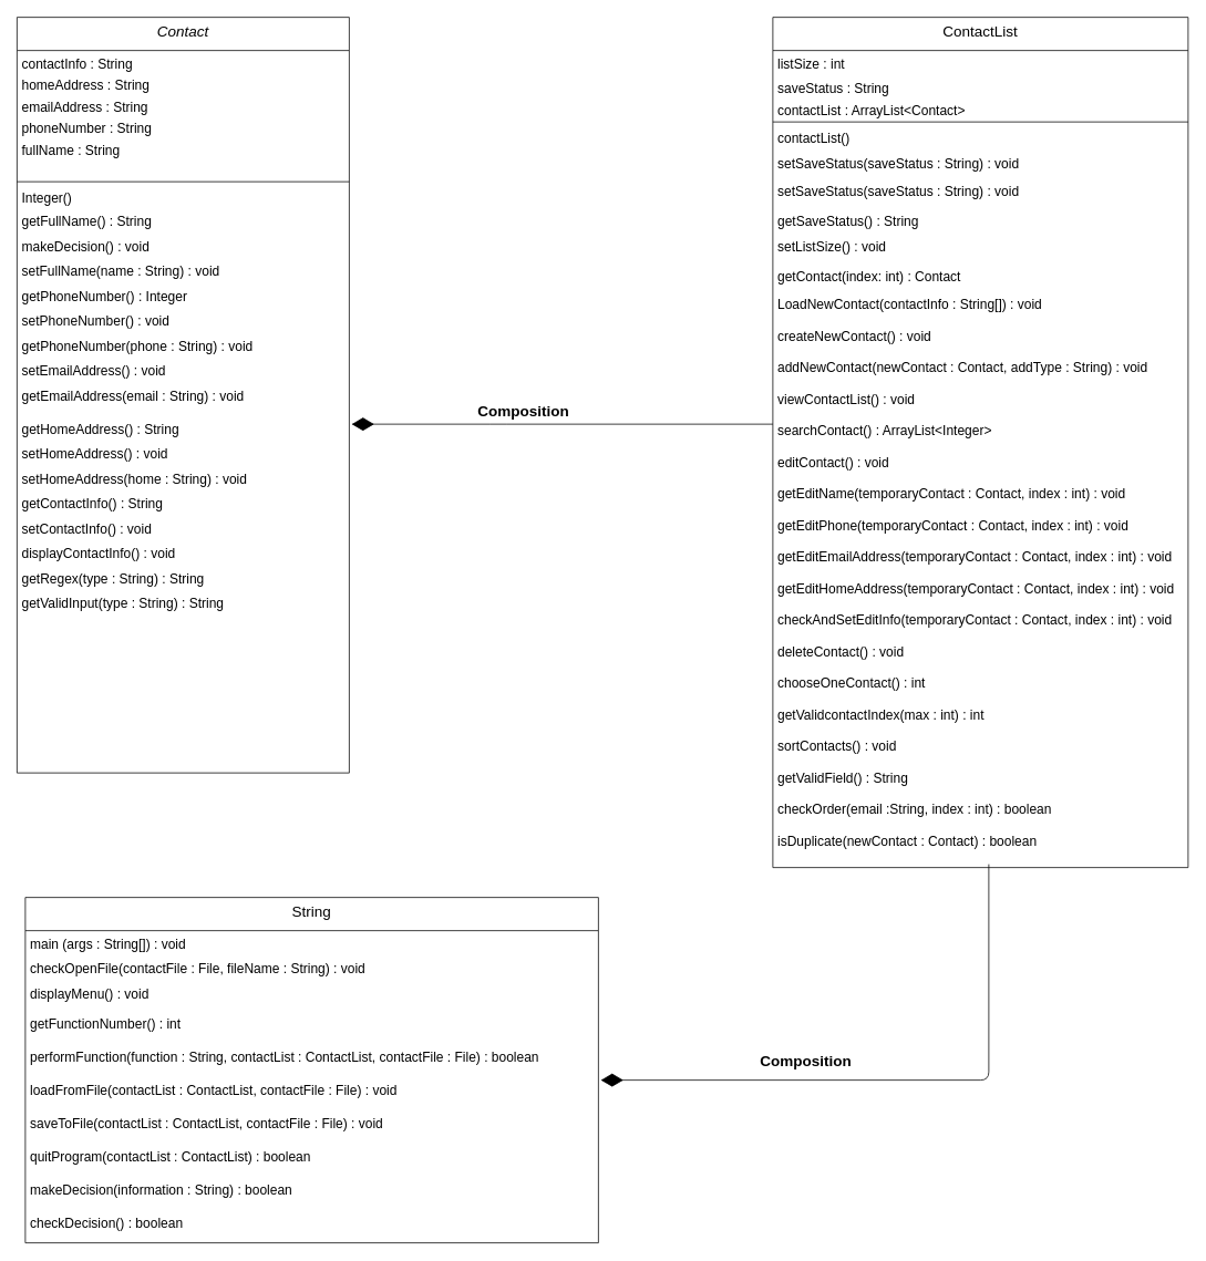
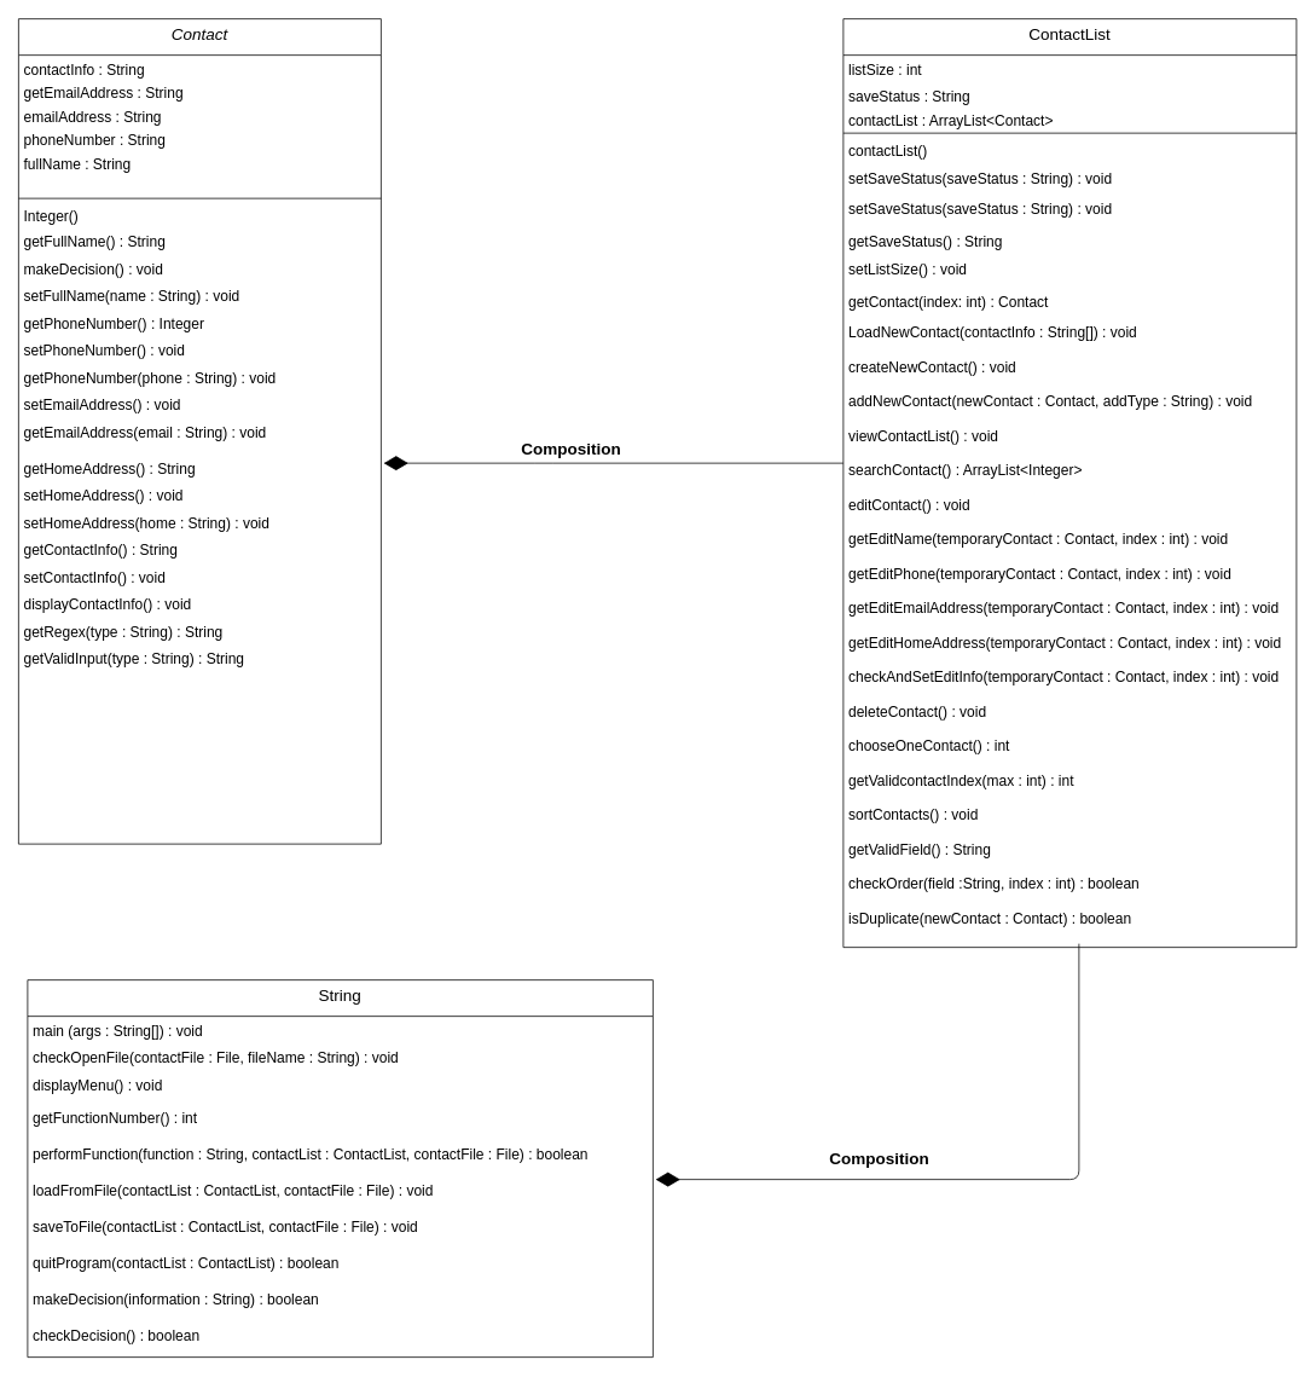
  <mxCell id="0" />
  <mxCell id="1" parent="0" />
  <mxCell id="2" value="Contact" style="swimlane;fontStyle=2;align=center;verticalAlign=top;childLayout=stackLayout;horizontal=1;startSize=40;horizontalStack=0;resizeParent=1;resizeLast=0;collapsible=1;marginBottom=0;rounded=0;shadow=0;strokeWidth=1;fontSize=18;" parent="1" vertex="1"><mxGeometry x="20" y="20" width="400" height="910" as="geometry"><mxRectangle x="-90" y="80" width="160" height="26" as="alternateBounds" /></mxGeometry></mxCell>
  <mxCell id="3" value="contactInfo : String" style="text;align=left;verticalAlign=top;spacingLeft=4;spacingRight=4;overflow=hidden;rotatable=0;points=[[0,0.5],[1,0.5]];portConstraint=eastwest;fontSize=16;" parent="2" vertex="1"><mxGeometry y="40" width="400" height="26" as="geometry" /></mxCell>
- <mxCell id="4" value="homeAddress : String" style="text;align=left;verticalAlign=top;spacingLeft=4;spacingRight=4;overflow=hidden;rotatable=0;points=[[0,0.5],[1,0.5]];portConstraint=eastwest;fontSize=16;" vertex="1" parent="2"><mxGeometry y="66" width="400" height="26" as="geometry" /></mxCell>
+ <mxCell id="4" value="getEmailAddress : String" style="text;align=left;verticalAlign=top;spacingLeft=4;spacingRight=4;overflow=hidden;rotatable=0;points=[[0,0.5],[1,0.5]];portConstraint=eastwest;fontSize=16;" vertex="1" parent="2"><mxGeometry y="66" width="400" height="26" as="geometry" /></mxCell>
  <mxCell id="5" value="emailAddress : String" style="text;align=left;verticalAlign=top;spacingLeft=4;spacingRight=4;overflow=hidden;rotatable=0;points=[[0,0.5],[1,0.5]];portConstraint=eastwest;fontSize=16;" vertex="1" parent="2"><mxGeometry y="92" width="400" height="26" as="geometry" /></mxCell>
  <mxCell id="6" value="phoneNumber : String" style="text;align=left;verticalAlign=top;spacingLeft=4;spacingRight=4;overflow=hidden;rotatable=0;points=[[0,0.5],[1,0.5]];portConstraint=eastwest;fontSize=16;" vertex="1" parent="2"><mxGeometry y="118" width="400" height="26" as="geometry" /></mxCell>
  <mxCell id="7" value="fullName : String" style="text;align=left;verticalAlign=top;spacingLeft=4;spacingRight=4;overflow=hidden;rotatable=0;points=[[0,0.5],[1,0.5]];portConstraint=eastwest;fontSize=16;" vertex="1" parent="2"><mxGeometry y="144" width="400" height="50" as="geometry" /></mxCell>
  <mxCell id="8" value="" style="line;html=1;strokeWidth=1;align=left;verticalAlign=middle;spacingTop=-1;spacingLeft=3;spacingRight=3;rotatable=0;labelPosition=right;points=[];portConstraint=eastwest;" parent="2" vertex="1"><mxGeometry y="194" width="400" height="8" as="geometry" /></mxCell>
  <mxCell id="9" value="Integer()" style="text;align=left;verticalAlign=top;spacingLeft=4;spacingRight=4;overflow=hidden;rotatable=0;points=[[0,0.5],[1,0.5]];portConstraint=eastwest;fontSize=16;" vertex="1" parent="2"><mxGeometry y="202" width="400" height="28" as="geometry" /></mxCell>
  <mxCell id="10" value="getFullName() : String" style="text;align=left;verticalAlign=top;spacingLeft=4;spacingRight=4;overflow=hidden;rotatable=0;points=[[0,0.5],[1,0.5]];portConstraint=eastwest;fontSize=16;" vertex="1" parent="2"><mxGeometry y="230" width="400" height="30" as="geometry" /></mxCell>
  <mxCell id="11" value="makeDecision() : void" style="text;align=left;verticalAlign=top;spacingLeft=4;spacingRight=4;overflow=hidden;rotatable=0;points=[[0,0.5],[1,0.5]];portConstraint=eastwest;fontSize=16;" vertex="1" parent="2"><mxGeometry y="260" width="400" height="30" as="geometry" /></mxCell>
  <mxCell id="12" value="setFullName(name : String) : void" style="text;align=left;verticalAlign=top;spacingLeft=4;spacingRight=4;overflow=hidden;rotatable=0;points=[[0,0.5],[1,0.5]];portConstraint=eastwest;fontSize=16;" vertex="1" parent="2"><mxGeometry y="290" width="400" height="30" as="geometry" /></mxCell>
  <mxCell id="13" value="getPhoneNumber() : Integer" style="text;align=left;verticalAlign=top;spacingLeft=4;spacingRight=4;overflow=hidden;rotatable=0;points=[[0,0.5],[1,0.5]];portConstraint=eastwest;fontSize=16;" vertex="1" parent="2"><mxGeometry y="320" width="400" height="30" as="geometry" /></mxCell>
  <mxCell id="14" value="setPhoneNumber() : void" style="text;align=left;verticalAlign=top;spacingLeft=4;spacingRight=4;overflow=hidden;rotatable=0;points=[[0,0.5],[1,0.5]];portConstraint=eastwest;fontSize=16;" vertex="1" parent="2"><mxGeometry y="350" width="400" height="30" as="geometry" /></mxCell>
  <mxCell id="15" value="getPhoneNumber(phone : String) : void" style="text;align=left;verticalAlign=top;spacingLeft=4;spacingRight=4;overflow=hidden;rotatable=0;points=[[0,0.5],[1,0.5]];portConstraint=eastwest;fontSize=16;" vertex="1" parent="2"><mxGeometry y="380" width="400" height="30" as="geometry" /></mxCell>
  <mxCell id="16" value="setEmailAddress() : void" style="text;align=left;verticalAlign=top;spacingLeft=4;spacingRight=4;overflow=hidden;rotatable=0;points=[[0,0.5],[1,0.5]];portConstraint=eastwest;fontSize=16;" vertex="1" parent="2"><mxGeometry y="410" width="400" height="30" as="geometry" /></mxCell>
  <mxCell id="17" value="getEmailAddress(email : String) : void" style="text;align=left;verticalAlign=top;spacingLeft=4;spacingRight=4;overflow=hidden;rotatable=0;points=[[0,0.5],[1,0.5]];portConstraint=eastwest;fontSize=16;" vertex="1" parent="2"><mxGeometry y="440" width="400" height="40" as="geometry" /></mxCell>
  <mxCell id="18" value="getHomeAddress() : String" style="text;align=left;verticalAlign=top;spacingLeft=4;spacingRight=4;overflow=hidden;rotatable=0;points=[[0,0.5],[1,0.5]];portConstraint=eastwest;fontSize=16;" vertex="1" parent="2"><mxGeometry y="480" width="400" height="30" as="geometry" /></mxCell>
  <mxCell id="19" value="setHomeAddress() : void" style="text;align=left;verticalAlign=top;spacingLeft=4;spacingRight=4;overflow=hidden;rotatable=0;points=[[0,0.5],[1,0.5]];portConstraint=eastwest;fontSize=16;" vertex="1" parent="2"><mxGeometry y="510" width="400" height="30" as="geometry" /></mxCell>
  <mxCell id="20" value="setHomeAddress(home : String) : void" style="text;align=left;verticalAlign=top;spacingLeft=4;spacingRight=4;overflow=hidden;rotatable=0;points=[[0,0.5],[1,0.5]];portConstraint=eastwest;fontSize=16;" vertex="1" parent="2"><mxGeometry y="540" width="400" height="30" as="geometry" /></mxCell>
  <mxCell id="21" value="getContactInfo() : String" style="text;align=left;verticalAlign=top;spacingLeft=4;spacingRight=4;overflow=hidden;rotatable=0;points=[[0,0.5],[1,0.5]];portConstraint=eastwest;fontSize=16;" vertex="1" parent="2"><mxGeometry y="570" width="400" height="30" as="geometry" /></mxCell>
  <mxCell id="22" value="setContactInfo() : void" style="text;align=left;verticalAlign=top;spacingLeft=4;spacingRight=4;overflow=hidden;rotatable=0;points=[[0,0.5],[1,0.5]];portConstraint=eastwest;fontSize=16;" vertex="1" parent="2"><mxGeometry y="600" width="400" height="30" as="geometry" /></mxCell>
  <mxCell id="23" value="displayContactInfo() : void" style="text;align=left;verticalAlign=top;spacingLeft=4;spacingRight=4;overflow=hidden;rotatable=0;points=[[0,0.5],[1,0.5]];portConstraint=eastwest;fontSize=16;" vertex="1" parent="2"><mxGeometry y="630" width="400" height="30" as="geometry" /></mxCell>
  <mxCell id="24" value="getRegex(type : String) : String" style="text;align=left;verticalAlign=top;spacingLeft=4;spacingRight=4;overflow=hidden;rotatable=0;points=[[0,0.5],[1,0.5]];portConstraint=eastwest;fontSize=16;" vertex="1" parent="2"><mxGeometry y="660" width="400" height="30" as="geometry" /></mxCell>
  <mxCell id="25" value="getValidInput(type : String) : String" style="text;align=left;verticalAlign=top;spacingLeft=4;spacingRight=4;overflow=hidden;rotatable=0;points=[[0,0.5],[1,0.5]];portConstraint=eastwest;fontSize=16;" vertex="1" parent="2"><mxGeometry y="690" width="400" height="50" as="geometry" /></mxCell>
  <mxCell id="26" value="String" style="swimlane;fontStyle=0;align=center;verticalAlign=top;childLayout=stackLayout;horizontal=1;startSize=40;horizontalStack=0;resizeParent=1;resizeLast=0;collapsible=1;marginBottom=0;rounded=0;shadow=0;strokeWidth=1;fontSize=18;" parent="1" vertex="1"><mxGeometry x="30" y="1080" width="690" height="416" as="geometry"><mxRectangle x="130" y="380" width="160" height="26" as="alternateBounds" /></mxGeometry></mxCell>
  <mxCell id="27" value="main (args : String[]) : void" style="text;align=left;verticalAlign=top;spacingLeft=4;spacingRight=4;overflow=hidden;rotatable=0;points=[[0,0.5],[1,0.5]];portConstraint=eastwest;fontSize=16;" parent="26" vertex="1"><mxGeometry y="40" width="690" height="30" as="geometry" /></mxCell>
  <mxCell id="28" value="checkOpenFile(contactFile : File, fileName : String) : void" style="text;align=left;verticalAlign=top;spacingLeft=4;spacingRight=4;overflow=hidden;rotatable=0;points=[[0,0.5],[1,0.5]];portConstraint=eastwest;rounded=0;shadow=0;html=0;fontSize=16;" parent="26" vertex="1"><mxGeometry y="70" width="690" height="30" as="geometry" /></mxCell>
  <mxCell id="29" value="displayMenu() : void" style="text;align=left;verticalAlign=top;spacingLeft=4;spacingRight=4;overflow=hidden;rotatable=0;points=[[0,0.5],[1,0.5]];portConstraint=eastwest;rounded=0;shadow=0;html=0;fontSize=16;" vertex="1" parent="26"><mxGeometry y="100" width="690" height="36" as="geometry" /></mxCell>
  <mxCell id="30" value="getFunctionNumber() : int" style="text;align=left;verticalAlign=top;spacingLeft=4;spacingRight=4;overflow=hidden;rotatable=0;points=[[0,0.5],[1,0.5]];portConstraint=eastwest;rounded=0;shadow=0;html=0;fontSize=16;" vertex="1" parent="26"><mxGeometry y="136" width="690" height="40" as="geometry" /></mxCell>
  <mxCell id="31" value="performFunction(function : String, contactList : ContactList, contactFile : File) : boolean" style="text;align=left;verticalAlign=top;spacingLeft=4;spacingRight=4;overflow=hidden;rotatable=0;points=[[0,0.5],[1,0.5]];portConstraint=eastwest;rounded=0;shadow=0;html=0;fontSize=16;" vertex="1" parent="26"><mxGeometry y="176" width="690" height="40" as="geometry" /></mxCell>
  <mxCell id="32" value="loadFromFile(contactList : ContactList, contactFile : File) : void" style="text;align=left;verticalAlign=top;spacingLeft=4;spacingRight=4;overflow=hidden;rotatable=0;points=[[0,0.5],[1,0.5]];portConstraint=eastwest;rounded=0;shadow=0;html=0;fontSize=16;" vertex="1" parent="26"><mxGeometry y="216" width="690" height="40" as="geometry" /></mxCell>
  <mxCell id="33" value="saveToFile(contactList : ContactList, contactFile : File) : void" style="text;align=left;verticalAlign=top;spacingLeft=4;spacingRight=4;overflow=hidden;rotatable=0;points=[[0,0.5],[1,0.5]];portConstraint=eastwest;rounded=0;shadow=0;html=0;fontSize=16;" vertex="1" parent="26"><mxGeometry y="256" width="690" height="40" as="geometry" /></mxCell>
  <mxCell id="34" value="quitProgram(contactList : ContactList) : boolean" style="text;align=left;verticalAlign=top;spacingLeft=4;spacingRight=4;overflow=hidden;rotatable=0;points=[[0,0.5],[1,0.5]];portConstraint=eastwest;rounded=0;shadow=0;html=0;fontSize=16;" vertex="1" parent="26"><mxGeometry y="296" width="690" height="40" as="geometry" /></mxCell>
  <mxCell id="35" value="makeDecision(information : String) : boolean" style="text;align=left;verticalAlign=top;spacingLeft=4;spacingRight=4;overflow=hidden;rotatable=0;points=[[0,0.5],[1,0.5]];portConstraint=eastwest;rounded=0;shadow=0;html=0;fontSize=16;" vertex="1" parent="26"><mxGeometry y="336" width="690" height="40" as="geometry" /></mxCell>
  <mxCell id="36" value="checkDecision() : boolean" style="text;align=left;verticalAlign=top;spacingLeft=4;spacingRight=4;overflow=hidden;rotatable=0;points=[[0,0.5],[1,0.5]];portConstraint=eastwest;rounded=0;shadow=0;html=0;fontSize=16;" vertex="1" parent="26"><mxGeometry y="376" width="690" height="40" as="geometry" /></mxCell>
  <mxCell id="37" value="ContactList" style="swimlane;fontStyle=0;align=center;verticalAlign=top;childLayout=stackLayout;horizontal=1;startSize=40;horizontalStack=0;resizeParent=1;resizeLast=0;collapsible=1;marginBottom=0;rounded=0;shadow=0;strokeWidth=1;fontSize=18;" parent="1" vertex="1"><mxGeometry x="930" y="20" width="500" height="1024" as="geometry"><mxRectangle x="820" y="80" width="160" height="26" as="alternateBounds" /></mxGeometry></mxCell>
  <mxCell id="38" value="listSize : int" style="text;align=left;verticalAlign=top;spacingLeft=4;spacingRight=4;overflow=hidden;rotatable=0;points=[[0,0.5],[1,0.5]];portConstraint=eastwest;fontSize=16;" parent="37" vertex="1"><mxGeometry y="40" width="500" height="30" as="geometry" /></mxCell>
  <mxCell id="39" value="saveStatus : String" style="text;align=left;verticalAlign=top;spacingLeft=4;spacingRight=4;overflow=hidden;rotatable=0;points=[[0,0.5],[1,0.5]];portConstraint=eastwest;rounded=0;shadow=0;html=0;fontSize=16;" parent="37" vertex="1"><mxGeometry y="70" width="500" height="26" as="geometry" /></mxCell>
  <mxCell id="40" value="contactList : ArrayList&lt;Contact&gt;" style="text;align=left;verticalAlign=top;spacingLeft=4;spacingRight=4;overflow=hidden;rotatable=0;points=[[0,0.5],[1,0.5]];portConstraint=eastwest;rounded=0;shadow=0;html=0;fontSize=16;" parent="37" vertex="1"><mxGeometry y="96" width="500" height="26" as="geometry" /></mxCell>
  <mxCell id="41" value="" style="line;html=1;strokeWidth=1;align=left;verticalAlign=middle;spacingTop=-1;spacingLeft=3;spacingRight=3;rotatable=0;labelPosition=right;points=[];portConstraint=eastwest;" parent="37" vertex="1"><mxGeometry y="122" width="500" height="8" as="geometry" /></mxCell>
  <mxCell id="42" value="contactList()" style="text;align=left;verticalAlign=top;spacingLeft=4;spacingRight=4;overflow=hidden;rotatable=0;points=[[0,0.5],[1,0.5]];portConstraint=eastwest;rounded=0;shadow=0;html=0;fontSize=16;" vertex="1" parent="37"><mxGeometry y="130" width="500" height="30" as="geometry" /></mxCell>
  <mxCell id="43" value="setSaveStatus(saveStatus : String) : void" style="text;align=left;verticalAlign=top;spacingLeft=4;spacingRight=4;overflow=hidden;rotatable=0;points=[[0,0.5],[1,0.5]];portConstraint=eastwest;rounded=0;shadow=0;html=0;fontSize=16;" vertex="1" parent="37"><mxGeometry y="160" width="500" height="34" as="geometry" /></mxCell>
  <mxCell id="44" value="setSaveStatus(saveStatus : String) : void" style="text;align=left;verticalAlign=top;spacingLeft=4;spacingRight=4;overflow=hidden;rotatable=0;points=[[0,0.5],[1,0.5]];portConstraint=eastwest;rounded=0;shadow=0;html=0;fontSize=16;" vertex="1" parent="37"><mxGeometry y="194" width="500" height="36" as="geometry" /></mxCell>
  <mxCell id="45" value="getSaveStatus() : String" style="text;align=left;verticalAlign=top;spacingLeft=4;spacingRight=4;overflow=hidden;rotatable=0;points=[[0,0.5],[1,0.5]];portConstraint=eastwest;rounded=0;shadow=0;html=0;fontSize=16;" vertex="1" parent="37"><mxGeometry y="230" width="500" height="30" as="geometry" /></mxCell>
  <mxCell id="46" value="setListSize() : void" style="text;align=left;verticalAlign=top;spacingLeft=4;spacingRight=4;overflow=hidden;rotatable=0;points=[[0,0.5],[1,0.5]];portConstraint=eastwest;rounded=0;shadow=0;html=0;fontSize=16;" vertex="1" parent="37"><mxGeometry y="260" width="500" height="36" as="geometry" /></mxCell>
  <mxCell id="47" value="getContact(index: int) : Contact" style="text;align=left;verticalAlign=top;spacingLeft=4;spacingRight=4;overflow=hidden;rotatable=0;points=[[0,0.5],[1,0.5]];portConstraint=eastwest;rounded=0;shadow=0;html=0;fontSize=16;" vertex="1" parent="37"><mxGeometry y="296" width="500" height="34" as="geometry" /></mxCell>
  <mxCell id="48" value="LoadNewContact(contactInfo : String[]) : void" style="text;align=left;verticalAlign=top;spacingLeft=4;spacingRight=4;overflow=hidden;rotatable=0;points=[[0,0.5],[1,0.5]];portConstraint=eastwest;rounded=0;shadow=0;html=0;fontSize=16;" vertex="1" parent="37"><mxGeometry y="330" width="500" height="38" as="geometry" /></mxCell>
  <mxCell id="49" value="createNewContact() : void" style="text;align=left;verticalAlign=top;spacingLeft=4;spacingRight=4;overflow=hidden;rotatable=0;points=[[0,0.5],[1,0.5]];portConstraint=eastwest;rounded=0;shadow=0;html=0;fontSize=16;" vertex="1" parent="37"><mxGeometry y="368" width="500" height="38" as="geometry" /></mxCell>
  <mxCell id="50" value="addNewContact(newContact : Contact, addType : String) : void" style="text;align=left;verticalAlign=top;spacingLeft=4;spacingRight=4;overflow=hidden;rotatable=0;points=[[0,0.5],[1,0.5]];portConstraint=eastwest;rounded=0;shadow=0;html=0;fontSize=16;" vertex="1" parent="37"><mxGeometry y="406" width="500" height="38" as="geometry" /></mxCell>
  <mxCell id="51" value="viewContactList() : void" style="text;align=left;verticalAlign=top;spacingLeft=4;spacingRight=4;overflow=hidden;rotatable=0;points=[[0,0.5],[1,0.5]];portConstraint=eastwest;rounded=0;shadow=0;html=0;fontSize=16;" vertex="1" parent="37"><mxGeometry y="444" width="500" height="38" as="geometry" /></mxCell>
  <mxCell id="52" value="searchContact() : ArrayList&lt;Integer&gt;" style="text;align=left;verticalAlign=top;spacingLeft=4;spacingRight=4;overflow=hidden;rotatable=0;points=[[0,0.5],[1,0.5]];portConstraint=eastwest;rounded=0;shadow=0;html=0;fontSize=16;" vertex="1" parent="37"><mxGeometry y="482" width="500" height="38" as="geometry" /></mxCell>
  <mxCell id="53" value="editContact() : void" style="text;align=left;verticalAlign=top;spacingLeft=4;spacingRight=4;overflow=hidden;rotatable=0;points=[[0,0.5],[1,0.5]];portConstraint=eastwest;rounded=0;shadow=0;html=0;fontSize=16;" vertex="1" parent="37"><mxGeometry y="520" width="500" height="38" as="geometry" /></mxCell>
  <mxCell id="54" value="getEditName(temporaryContact : Contact, index : int) : void" style="text;align=left;verticalAlign=top;spacingLeft=4;spacingRight=4;overflow=hidden;rotatable=0;points=[[0,0.5],[1,0.5]];portConstraint=eastwest;rounded=0;shadow=0;html=0;fontSize=16;" vertex="1" parent="37"><mxGeometry y="558" width="500" height="38" as="geometry" /></mxCell>
  <mxCell id="55" value="getEditPhone(temporaryContact : Contact, index : int) : void" style="text;align=left;verticalAlign=top;spacingLeft=4;spacingRight=4;overflow=hidden;rotatable=0;points=[[0,0.5],[1,0.5]];portConstraint=eastwest;rounded=0;shadow=0;html=0;fontSize=16;" vertex="1" parent="37"><mxGeometry y="596" width="500" height="38" as="geometry" /></mxCell>
  <mxCell id="56" value="getEditEmailAddress(temporaryContact : Contact, index : int) : void" style="text;align=left;verticalAlign=top;spacingLeft=4;spacingRight=4;overflow=hidden;rotatable=0;points=[[0,0.5],[1,0.5]];portConstraint=eastwest;rounded=0;shadow=0;html=0;fontSize=16;" vertex="1" parent="37"><mxGeometry y="634" width="500" height="38" as="geometry" /></mxCell>
  <mxCell id="57" value="getEditHomeAddress(temporaryContact : Contact, index : int) : void" style="text;align=left;verticalAlign=top;spacingLeft=4;spacingRight=4;overflow=hidden;rotatable=0;points=[[0,0.5],[1,0.5]];portConstraint=eastwest;rounded=0;shadow=0;html=0;fontSize=16;" vertex="1" parent="37"><mxGeometry y="672" width="500" height="38" as="geometry" /></mxCell>
  <mxCell id="58" value="checkAndSetEditInfo(temporaryContact : Contact, index : int) : void" style="text;align=left;verticalAlign=top;spacingLeft=4;spacingRight=4;overflow=hidden;rotatable=0;points=[[0,0.5],[1,0.5]];portConstraint=eastwest;rounded=0;shadow=0;html=0;fontSize=16;" vertex="1" parent="37"><mxGeometry y="710" width="500" height="38" as="geometry" /></mxCell>
  <mxCell id="59" value="deleteContact() : void" style="text;align=left;verticalAlign=top;spacingLeft=4;spacingRight=4;overflow=hidden;rotatable=0;points=[[0,0.5],[1,0.5]];portConstraint=eastwest;rounded=0;shadow=0;html=0;fontSize=16;" vertex="1" parent="37"><mxGeometry y="748" width="500" height="38" as="geometry" /></mxCell>
  <mxCell id="60" value="chooseOneContact() : int" style="text;align=left;verticalAlign=top;spacingLeft=4;spacingRight=4;overflow=hidden;rotatable=0;points=[[0,0.5],[1,0.5]];portConstraint=eastwest;rounded=0;shadow=0;html=0;fontSize=16;" vertex="1" parent="37"><mxGeometry y="786" width="500" height="38" as="geometry" /></mxCell>
  <mxCell id="61" value="getValidcontactIndex(max : int) : int" style="text;align=left;verticalAlign=top;spacingLeft=4;spacingRight=4;overflow=hidden;rotatable=0;points=[[0,0.5],[1,0.5]];portConstraint=eastwest;rounded=0;shadow=0;html=0;fontSize=16;" vertex="1" parent="37"><mxGeometry y="824" width="500" height="38" as="geometry" /></mxCell>
  <mxCell id="62" value="sortContacts() : void" style="text;align=left;verticalAlign=top;spacingLeft=4;spacingRight=4;overflow=hidden;rotatable=0;points=[[0,0.5],[1,0.5]];portConstraint=eastwest;rounded=0;shadow=0;html=0;fontSize=16;" vertex="1" parent="37"><mxGeometry y="862" width="500" height="38" as="geometry" /></mxCell>
  <mxCell id="63" value="getValidField() : String" style="text;align=left;verticalAlign=top;spacingLeft=4;spacingRight=4;overflow=hidden;rotatable=0;points=[[0,0.5],[1,0.5]];portConstraint=eastwest;rounded=0;shadow=0;html=0;fontSize=16;" vertex="1" parent="37"><mxGeometry y="900" width="500" height="38" as="geometry" /></mxCell>
- <mxCell id="64" value="checkOrder(email :String, index : int) : boolean" style="text;align=left;verticalAlign=top;spacingLeft=4;spacingRight=4;overflow=hidden;rotatable=0;points=[[0,0.5],[1,0.5]];portConstraint=eastwest;rounded=0;shadow=0;html=0;fontSize=16;" vertex="1" parent="37"><mxGeometry y="938" width="500" height="38" as="geometry" /></mxCell>
+ <mxCell id="64" value="checkOrder(field :String, index : int) : boolean" style="text;align=left;verticalAlign=top;spacingLeft=4;spacingRight=4;overflow=hidden;rotatable=0;points=[[0,0.5],[1,0.5]];portConstraint=eastwest;rounded=0;shadow=0;html=0;fontSize=16;" vertex="1" parent="37"><mxGeometry y="938" width="500" height="38" as="geometry" /></mxCell>
  <mxCell id="65" value="isDuplicate(newContact : Contact) : boolean" style="text;align=left;verticalAlign=top;spacingLeft=4;spacingRight=4;overflow=hidden;rotatable=0;points=[[0,0.5],[1,0.5]];portConstraint=eastwest;rounded=0;shadow=0;html=0;fontSize=16;" vertex="1" parent="37"><mxGeometry y="976" width="500" height="38" as="geometry" /></mxCell>
  <mxCell id="66" value="" style="endArrow=diamondThin;endFill=1;endSize=24;html=1;fontSize=25;verticalAlign=top;" edge="1" parent="1"><mxGeometry width="160" relative="1" as="geometry"><mxPoint x="930" y="510" as="sourcePoint" /><mxPoint x="450" y="510" as="targetPoint" /><Array as="points"><mxPoint x="600" y="510" /><mxPoint x="430" y="510" /><mxPoint x="440" y="510" /></Array></mxGeometry></mxCell>
  <mxCell id="67" value="Composition" style="text;align=center;fontStyle=1;verticalAlign=middle;spacingLeft=3;spacingRight=3;strokeColor=none;rotatable=0;points=[[0,0.5],[1,0.5]];portConstraint=eastwest;fontSize=18;" vertex="1" parent="1"><mxGeometry x="590" y="480" width="80" height="26" as="geometry" /></mxCell>
  <mxCell id="68" value="" style="endArrow=diamondThin;endFill=1;endSize=24;html=1;fontSize=25;verticalAlign=top;" edge="1" parent="1"><mxGeometry width="160" relative="1" as="geometry"><mxPoint x="1190" y="1040" as="sourcePoint" /><mxPoint x="750" y="1300" as="targetPoint" /><Array as="points"><mxPoint x="1190" y="1300" /><mxPoint x="730" y="1300" /><mxPoint x="740" y="1300" /></Array></mxGeometry></mxCell>
  <mxCell id="69" value="Composition" style="text;align=center;fontStyle=1;verticalAlign=middle;spacingLeft=3;spacingRight=3;strokeColor=none;rotatable=0;points=[[0,0.5],[1,0.5]];portConstraint=eastwest;fontSize=18;" vertex="1" parent="1"><mxGeometry x="930" y="1250" width="80" height="50" as="geometry" /></mxCell>
